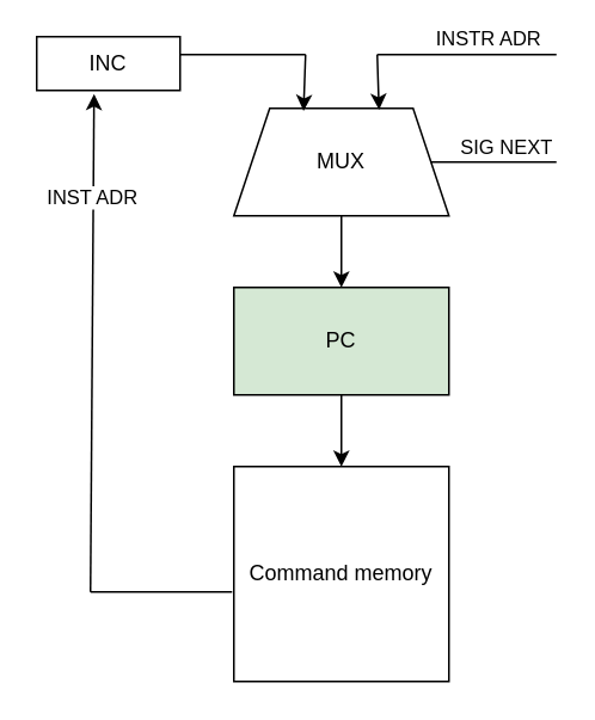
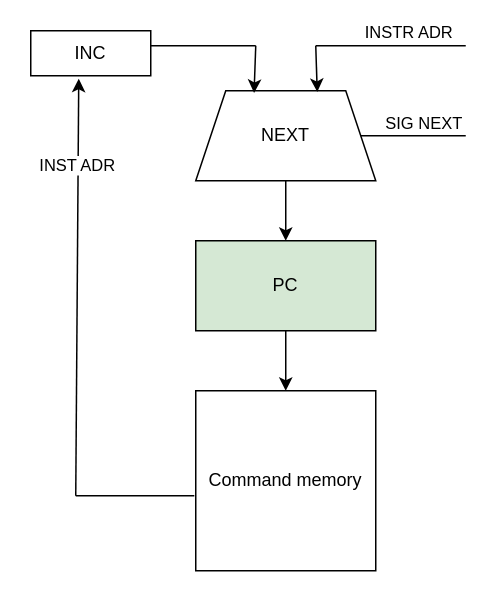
  <mxCell id="0" />
  <mxCell id="1" parent="0" />
  <mxCell id="2" value="Command memory" style="whiteSpace=wrap;html=1;aspect=fixed;" vertex="1" parent="1"><mxGeometry x="130" y="260" width="120" height="120" as="geometry" /></mxCell>
  <mxCell id="3" value="PC" style="rounded=0;whiteSpace=wrap;html=1;fillColor=#d5e8d4;" vertex="1" parent="1"><mxGeometry x="130" y="160" width="120" height="60" as="geometry" /></mxCell>
- <mxCell id="4" value="MUX" style="shape=trapezoid;perimeter=trapezoidPerimeter;whiteSpace=wrap;html=1;fixedSize=1;" vertex="1" parent="1"><mxGeometry x="130" y="60" width="120" height="60" as="geometry" /></mxCell>
+ <mxCell id="4" value="NEXT" style="shape=trapezoid;perimeter=trapezoidPerimeter;whiteSpace=wrap;html=1;fixedSize=1;" vertex="1" parent="1"><mxGeometry x="130" y="60" width="120" height="60" as="geometry" /></mxCell>
  <mxCell id="5" value="" style="endArrow=classic;html=1;rounded=0;exitX=0.5;exitY=1;exitDx=0;exitDy=0;entryX=0.5;entryY=0;entryDx=0;entryDy=0;" edge="1" parent="1" source="4" target="3"><mxGeometry width="50" height="50" relative="1" as="geometry"><mxPoint x="180" y="230" as="sourcePoint" /><mxPoint x="230" y="180" as="targetPoint" /></mxGeometry></mxCell>
  <mxCell id="6" value="" style="endArrow=classic;html=1;rounded=0;entryX=0.5;entryY=0;entryDx=0;entryDy=0;" edge="1" parent="1" target="2"><mxGeometry width="50" height="50" relative="1" as="geometry"><mxPoint x="190" y="220" as="sourcePoint" /><mxPoint x="190" y="250" as="targetPoint" /></mxGeometry></mxCell>
  <mxCell id="7" value="" style="endArrow=none;html=1;rounded=0;exitX=1;exitY=0.5;exitDx=0;exitDy=0;" edge="1" parent="1" source="4"><mxGeometry width="50" height="50" relative="1" as="geometry"><mxPoint x="180" y="230" as="sourcePoint" /><mxPoint x="310" y="90" as="targetPoint" /></mxGeometry></mxCell>
  <mxCell id="8" value="SIG NEXT" style="edgeLabel;html=1;align=center;verticalAlign=bottom;resizable=0;points=[];labelPosition=center;verticalLabelPosition=top;" vertex="1" connectable="0" parent="7"><mxGeometry x="0.171" y="-2" relative="1" as="geometry"><mxPoint y="-2" as="offset" /></mxGeometry></mxCell>
  <mxCell id="9" value="INC" style="rounded=0;whiteSpace=wrap;html=1;" vertex="1" parent="1"><mxGeometry x="20" y="20" width="80" height="30" as="geometry" /></mxCell>
  <mxCell id="10" value="" style="endArrow=none;html=1;rounded=0;exitX=-0.008;exitY=0.583;exitDx=0;exitDy=0;exitPerimeter=0;" edge="1" parent="1" source="2"><mxGeometry width="50" height="50" relative="1" as="geometry"><mxPoint x="180" y="230" as="sourcePoint" /><mxPoint x="50" y="330" as="targetPoint" /></mxGeometry></mxCell>
  <mxCell id="11" value="" style="endArrow=classic;html=1;rounded=0;entryX=0.4;entryY=1.067;entryDx=0;entryDy=0;entryPerimeter=0;" edge="1" parent="1" target="9"><mxGeometry width="50" height="50" relative="1" as="geometry"><mxPoint x="50" y="330" as="sourcePoint" /><mxPoint x="230" y="180" as="targetPoint" /></mxGeometry></mxCell>
  <mxCell id="12" value="INST ADR" style="edgeLabel;html=1;align=center;verticalAlign=middle;resizable=0;points=[];" vertex="1" connectable="0" parent="11"><mxGeometry x="0.582" y="1" relative="1" as="geometry"><mxPoint as="offset" /></mxGeometry></mxCell>
  <mxCell id="13" value="" style="endArrow=none;html=1;rounded=0;exitX=1;exitY=0.5;exitDx=0;exitDy=0;" edge="1" parent="1"><mxGeometry width="50" height="50" relative="1" as="geometry"><mxPoint x="100" y="30" as="sourcePoint" /><mxPoint x="170" y="30" as="targetPoint" /></mxGeometry></mxCell>
  <mxCell id="14" value="" style="endArrow=classic;html=1;rounded=0;entryX=0.324;entryY=0.024;entryDx=0;entryDy=0;entryPerimeter=0;" edge="1" parent="1" target="4"><mxGeometry width="50" height="50" relative="1" as="geometry"><mxPoint x="170" y="30" as="sourcePoint" /><mxPoint x="220" y="-20" as="targetPoint" /></mxGeometry></mxCell>
  <mxCell id="15" value="" style="endArrow=none;html=1;rounded=0;" edge="1" parent="1"><mxGeometry width="50" height="50" relative="1" as="geometry"><mxPoint x="210" y="30" as="sourcePoint" /><mxPoint x="310" y="30" as="targetPoint" /></mxGeometry></mxCell>
  <mxCell id="16" value="INSTR ADR" style="edgeLabel;html=1;align=center;verticalAlign=middle;resizable=0;points=[];" vertex="1" connectable="0" parent="15"><mxGeometry x="-0.369" y="1" relative="1" as="geometry"><mxPoint x="29" y="-9" as="offset" /></mxGeometry></mxCell>
  <mxCell id="17" value="" style="endArrow=classic;html=1;rounded=0;entryX=0.675;entryY=0.013;entryDx=0;entryDy=0;entryPerimeter=0;" edge="1" parent="1" target="4"><mxGeometry width="50" height="50" relative="1" as="geometry"><mxPoint x="210" y="30" as="sourcePoint" /><mxPoint x="290" y="100" as="targetPoint" /></mxGeometry></mxCell>
